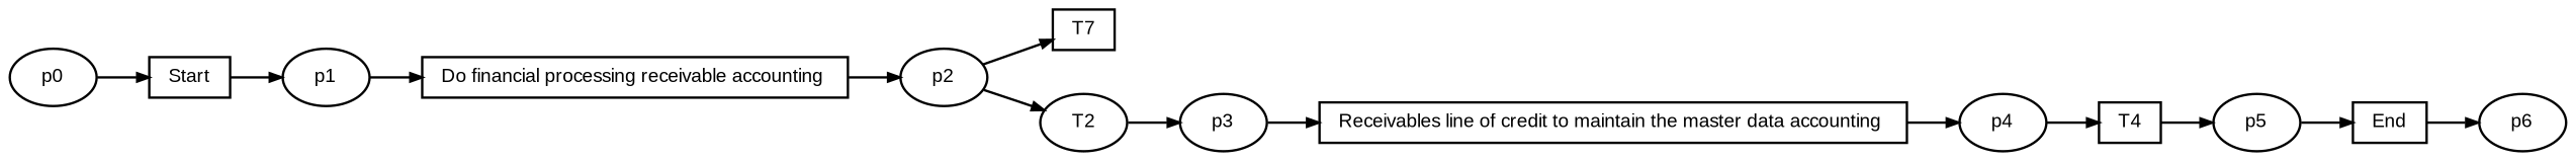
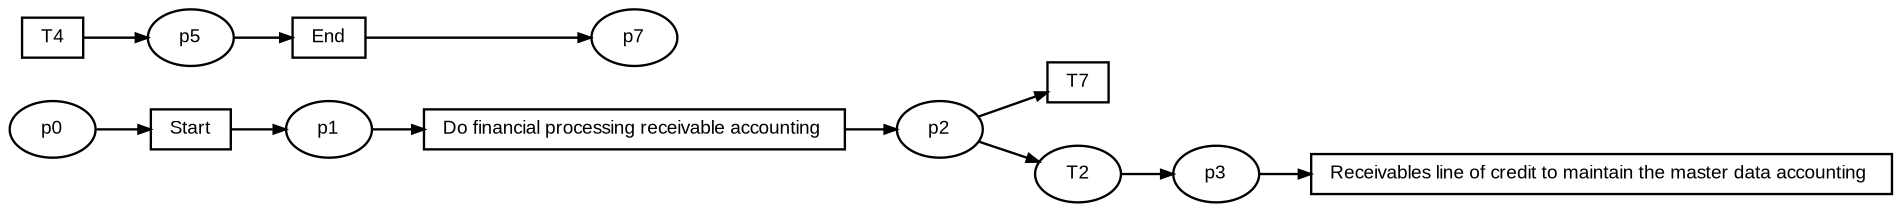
  digraph {
    fontname=Arial
    fontsize=8
    rankdir=LR
    ranksep=.3
    remincross=true
    node [fontname=Arial fontsize=8 shape=oval]
    edge [arrowsize=0.5]
    n1 [height=.2 label=T7 shape=box width=.2]
    n2 [height=.2 label=p5 width=.2]
    n3 [height=.2 label=End shape=box width=.2]
    n4 [height=.2 label=p3 width=.2]
    n5 [height=.2 label="Receivables line of credit to maintain the master data accounting " shape=box width=.2]
-   n6 [height=.2 label=p6 width=.2]
+   n6 [height=.2 label=p7 width=.2]
    n7 [height=.2 label=T4 shape=box width=.2]
-   n8 [height=.2 label=p4 width=.2]
    n9 [height=.2 label=T2 shape=ellipse width=.2]
    n10 [height=.2 label="Do financial processing receivable accounting " shape=box width=.2]
    n11 [height=.2 label=p2 width=.2]
    n12 [height=.2 label=Start shape=box width=.2]
    n13 [height=.2 label=p1 width=.2]
    n14 [height=.2 label=p0 width=.2]
    n2 -> n3
    n3 -> n6
    n4 -> n5
-   n5 -> n8
    n7 -> n2
-   n8 -> n7
    n9 -> n4
    n10 -> n11
    n11 -> n1
    n11 -> n9
    n12 -> n13
    n13 -> n10
    n14 -> n12
  }
